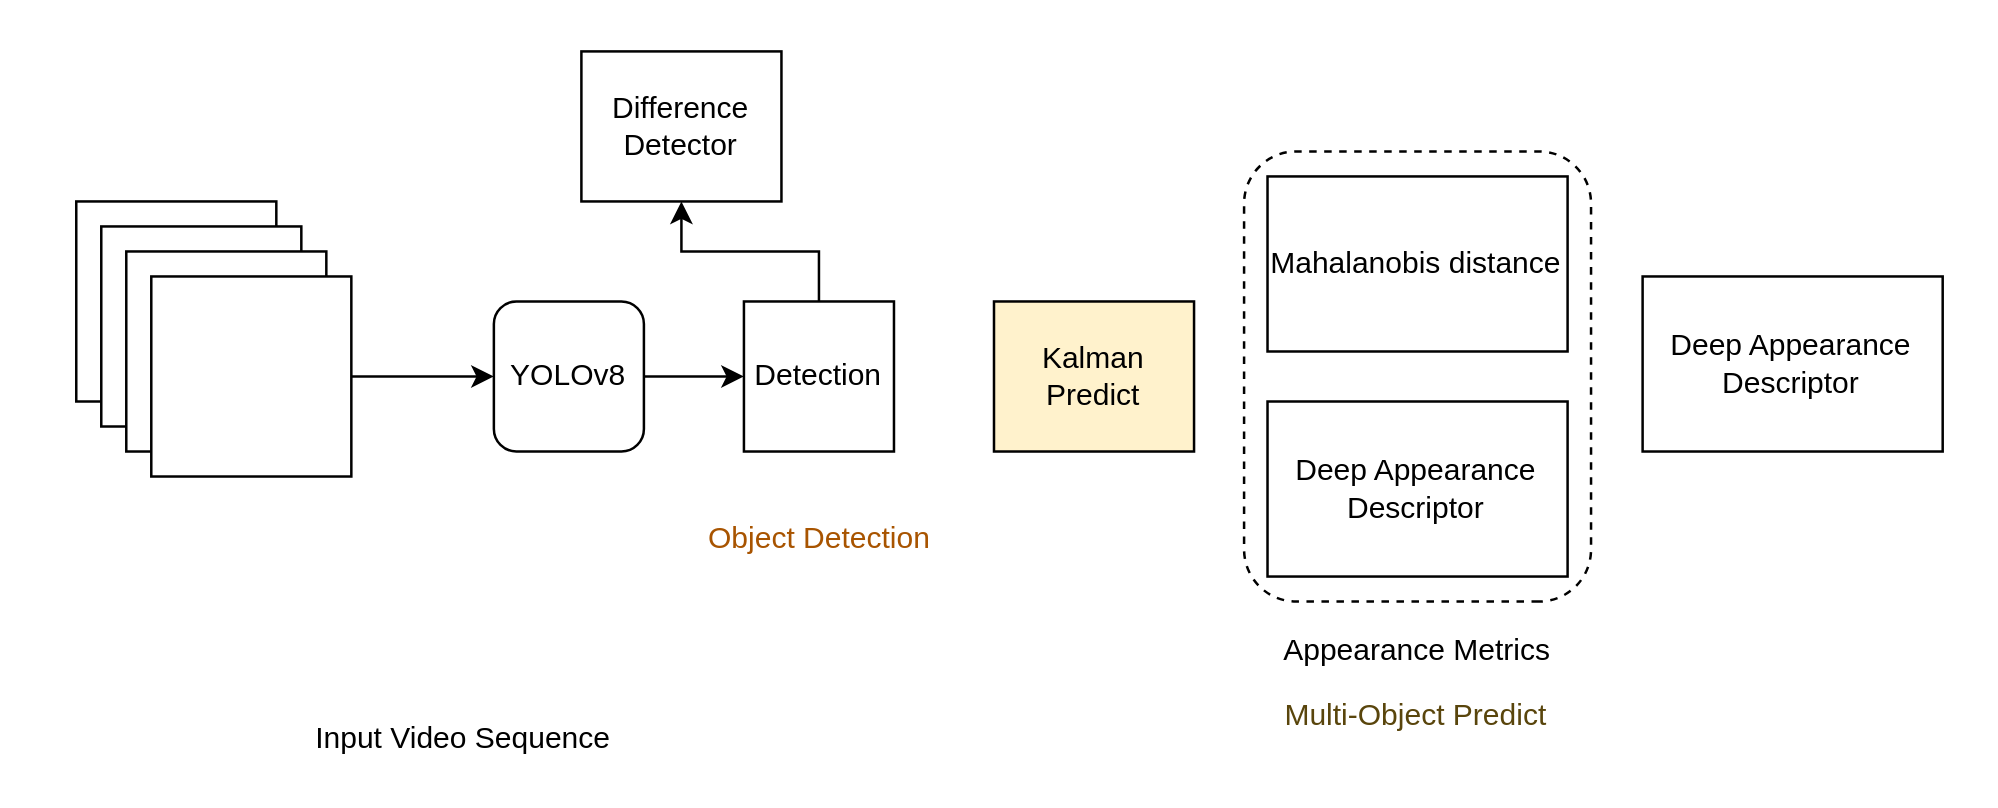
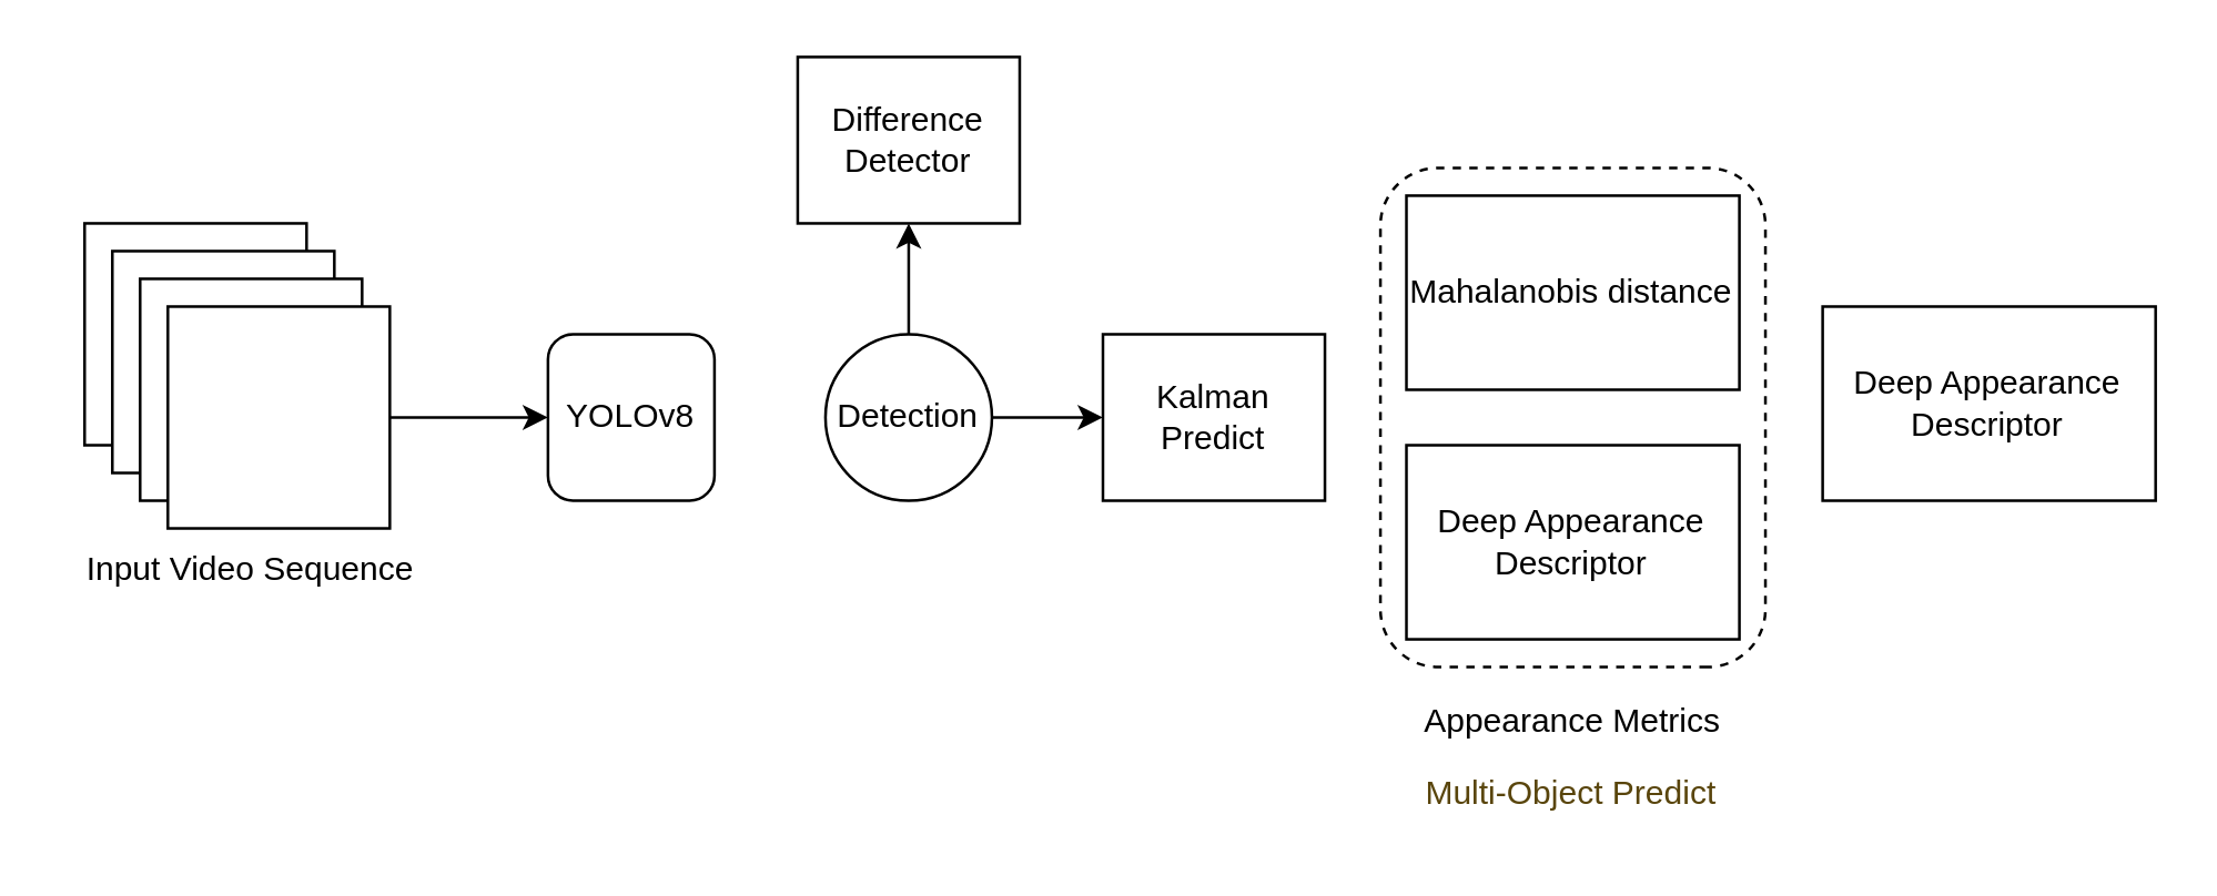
  <mxCell id="0" />
  <mxCell id="1" parent="0" />
  <mxCell id="2" value="" style="rounded=1;whiteSpace=wrap;html=1;rotation=90;direction=south;dashed=1;" vertex="1" parent="1"><mxGeometry x="476.38" y="80.63" width="180" height="138.75" as="geometry" /></mxCell>
  <mxCell id="3" value="" style="whiteSpace=wrap;html=1;aspect=fixed;" vertex="1" parent="1"><mxGeometry x="30" y="80" width="80" height="80" as="geometry" /></mxCell>
  <mxCell id="4" value="" style="whiteSpace=wrap;html=1;aspect=fixed;" vertex="1" parent="1"><mxGeometry x="40" y="90" width="80" height="80" as="geometry" /></mxCell>
  <mxCell id="5" value="" style="whiteSpace=wrap;html=1;aspect=fixed;" vertex="1" parent="1"><mxGeometry x="50" y="100" width="80" height="80" as="geometry" /></mxCell>
  <mxCell id="6" value="" style="edgeStyle=orthogonalEdgeStyle;rounded=0;orthogonalLoop=1;jettySize=auto;html=1;" edge="1" parent="1" source="7" target="10"><mxGeometry relative="1" as="geometry" /></mxCell>
  <mxCell id="7" value="" style="whiteSpace=wrap;html=1;aspect=fixed;" vertex="1" parent="1"><mxGeometry x="60" y="110" width="80" height="80" as="geometry" /></mxCell>
- <mxCell id="8" value="Input Video Sequence" style="text;html=1;align=center;verticalAlign=middle;whiteSpace=wrap;rounded=0;" vertex="1" parent="1"><mxGeometry x="115" y="280" width="140" height="30" as="geometry" /></mxCell>
- <mxCell id="9" value="" style="edgeStyle=orthogonalEdgeStyle;rounded=0;orthogonalLoop=1;jettySize=auto;html=1;" edge="1" parent="1" source="10" target="13"><mxGeometry relative="1" as="geometry" /></mxCell>
+ <mxCell id="8" value="Input Video Sequence" style="text;html=1;align=center;verticalAlign=middle;whiteSpace=wrap;rounded=0;" vertex="1" parent="1"><mxGeometry x="20" y="190" width="140" height="30" as="geometry" /></mxCell>
  <mxCell id="10" value="YOLOv8" style="whiteSpace=wrap;html=1;aspect=fixed;rounded=1;" vertex="1" parent="1"><mxGeometry x="197" y="120" width="60" height="60" as="geometry" /></mxCell>
+ <mxCell id="11" value="" style="edgeStyle=orthogonalEdgeStyle;rounded=0;orthogonalLoop=1;jettySize=auto;html=1;" edge="1" parent="1" source="13" target="14"><mxGeometry relative="1" as="geometry" /></mxCell>
  <mxCell id="12" value="" style="edgeStyle=orthogonalEdgeStyle;rounded=0;orthogonalLoop=1;jettySize=auto;html=1;" edge="1" parent="1" source="13" target="15"><mxGeometry relative="1" as="geometry" /></mxCell>
- <mxCell id="13" value="Detection" style="whiteSpace=wrap;html=1;aspect=fixed;" vertex="1" parent="1"><mxGeometry x="297" y="120" width="60" height="60" as="geometry" /></mxCell>
- <mxCell id="14" value="Kalman Predict" style="rounded=0;whiteSpace=wrap;html=1;fillColor=#fff2cc;" vertex="1" parent="1"><mxGeometry x="397" y="120" width="80" height="60" as="geometry" /></mxCell>
- <mxCell id="15" value="Difference Detector" style="rounded=0;whiteSpace=wrap;html=1;" vertex="1" parent="1"><mxGeometry x="232" y="20" width="80" height="60" as="geometry" /></mxCell>
+ <mxCell id="13" value="Detection" style="ellipse;whiteSpace=wrap;html=1;aspect=fixed;" vertex="1" parent="1"><mxGeometry x="297" y="120" width="60" height="60" as="geometry" /></mxCell>
+ <mxCell id="14" value="Kalman Predict" style="rounded=0;whiteSpace=wrap;html=1;" vertex="1" parent="1"><mxGeometry x="397" y="120" width="80" height="60" as="geometry" /></mxCell>
+ <mxCell id="15" value="Difference Detector" style="rounded=0;whiteSpace=wrap;html=1;" vertex="1" parent="1"><mxGeometry x="287" y="20" width="80" height="60" as="geometry" /></mxCell>
  <mxCell id="16" value="Mahalanobis distance" style="rounded=0;whiteSpace=wrap;html=1;strokeColor=default;" vertex="1" parent="1"><mxGeometry x="506.38" y="70" width="120" height="70" as="geometry" /></mxCell>
  <mxCell id="17" value="Deep Appearance Descriptor" style="rounded=0;whiteSpace=wrap;html=1;" vertex="1" parent="1"><mxGeometry x="506.38" y="160" width="120" height="70" as="geometry" /></mxCell>
  <mxCell id="18" value="Deep Appearance Descriptor" style="rounded=0;whiteSpace=wrap;html=1;" vertex="1" parent="1"><mxGeometry x="656.38" y="110" width="120" height="70" as="geometry" /></mxCell>
- <mxCell id="19" value="Object Detection" style="text;html=1;align=center;verticalAlign=middle;whiteSpace=wrap;rounded=0;fontColor=#A85400;" vertex="1" parent="1"><mxGeometry x="279.75" y="200" width="94.5" height="30" as="geometry" /></mxCell>
  <mxCell id="20" value="Appearance Metrics" style="text;html=1;align=center;verticalAlign=middle;whiteSpace=wrap;rounded=0;" vertex="1" parent="1"><mxGeometry x="510.95" y="245" width="110.87" height="30" as="geometry" /></mxCell>
  <mxCell id="21" value="Multi-Object Predict" style="text;html=1;align=center;verticalAlign=middle;whiteSpace=wrap;rounded=0;fontColor=#59450C;" vertex="1" parent="1"><mxGeometry x="505.47" y="271" width="121.82" height="30" as="geometry" /></mxCell>
